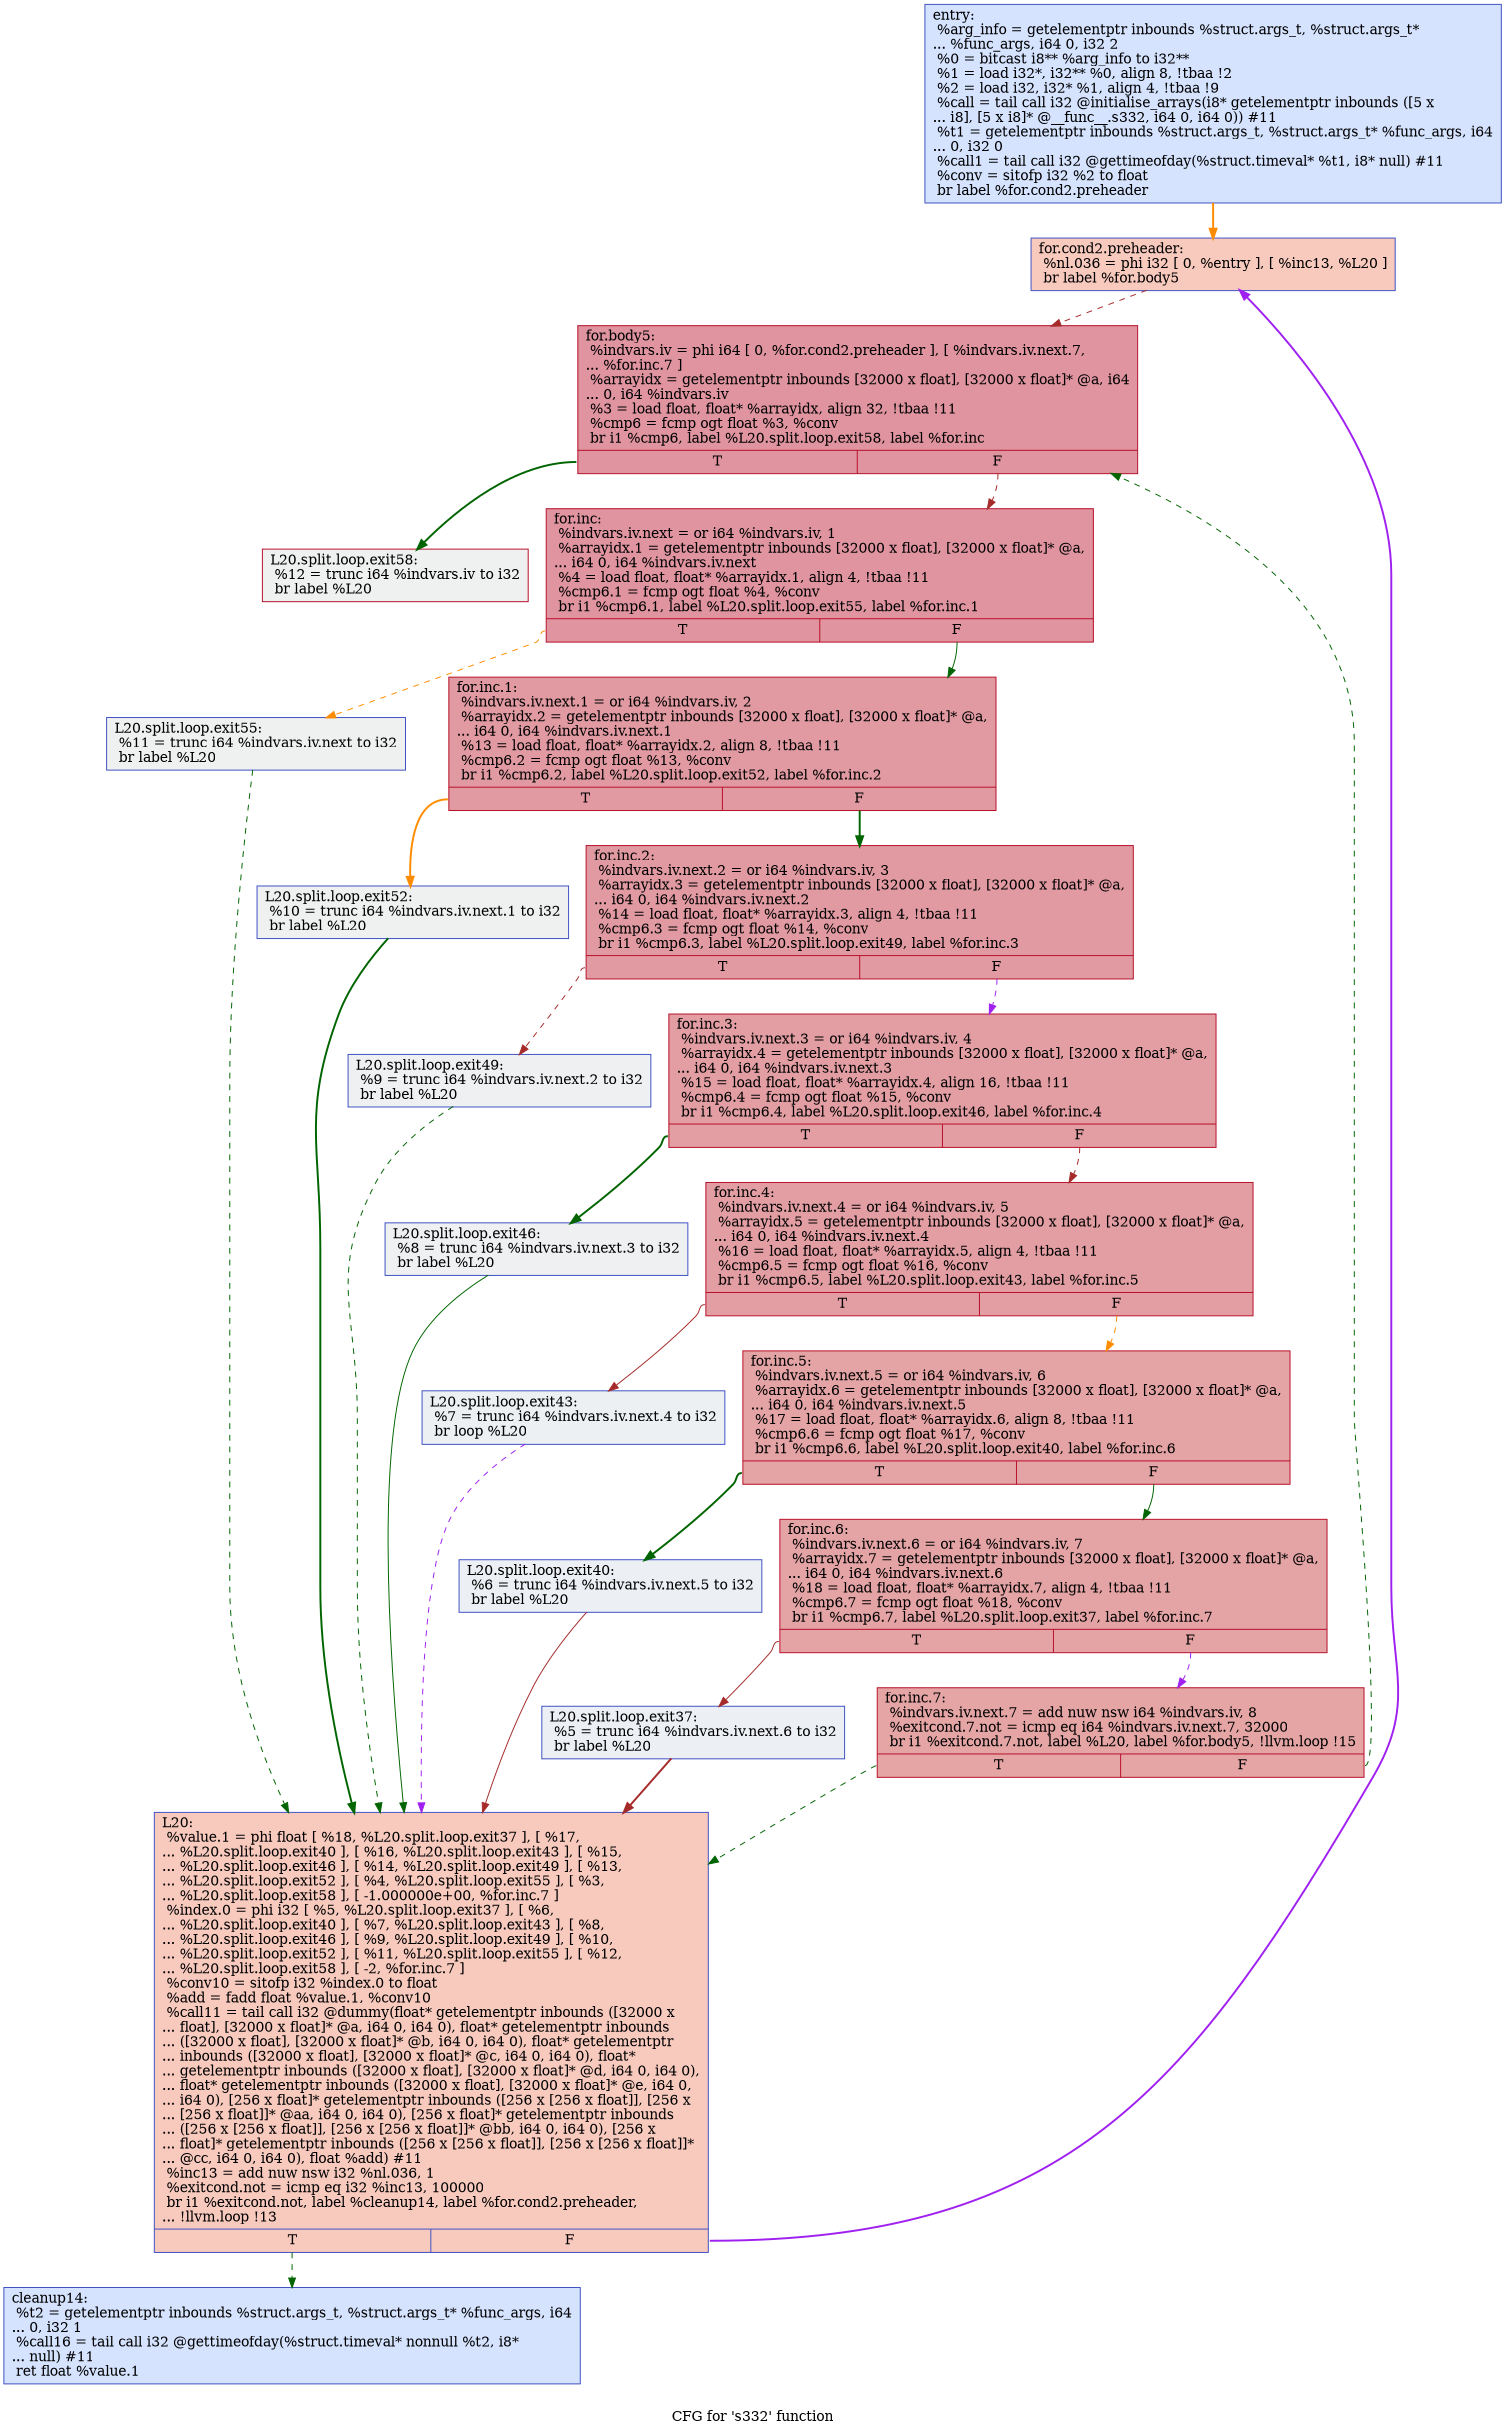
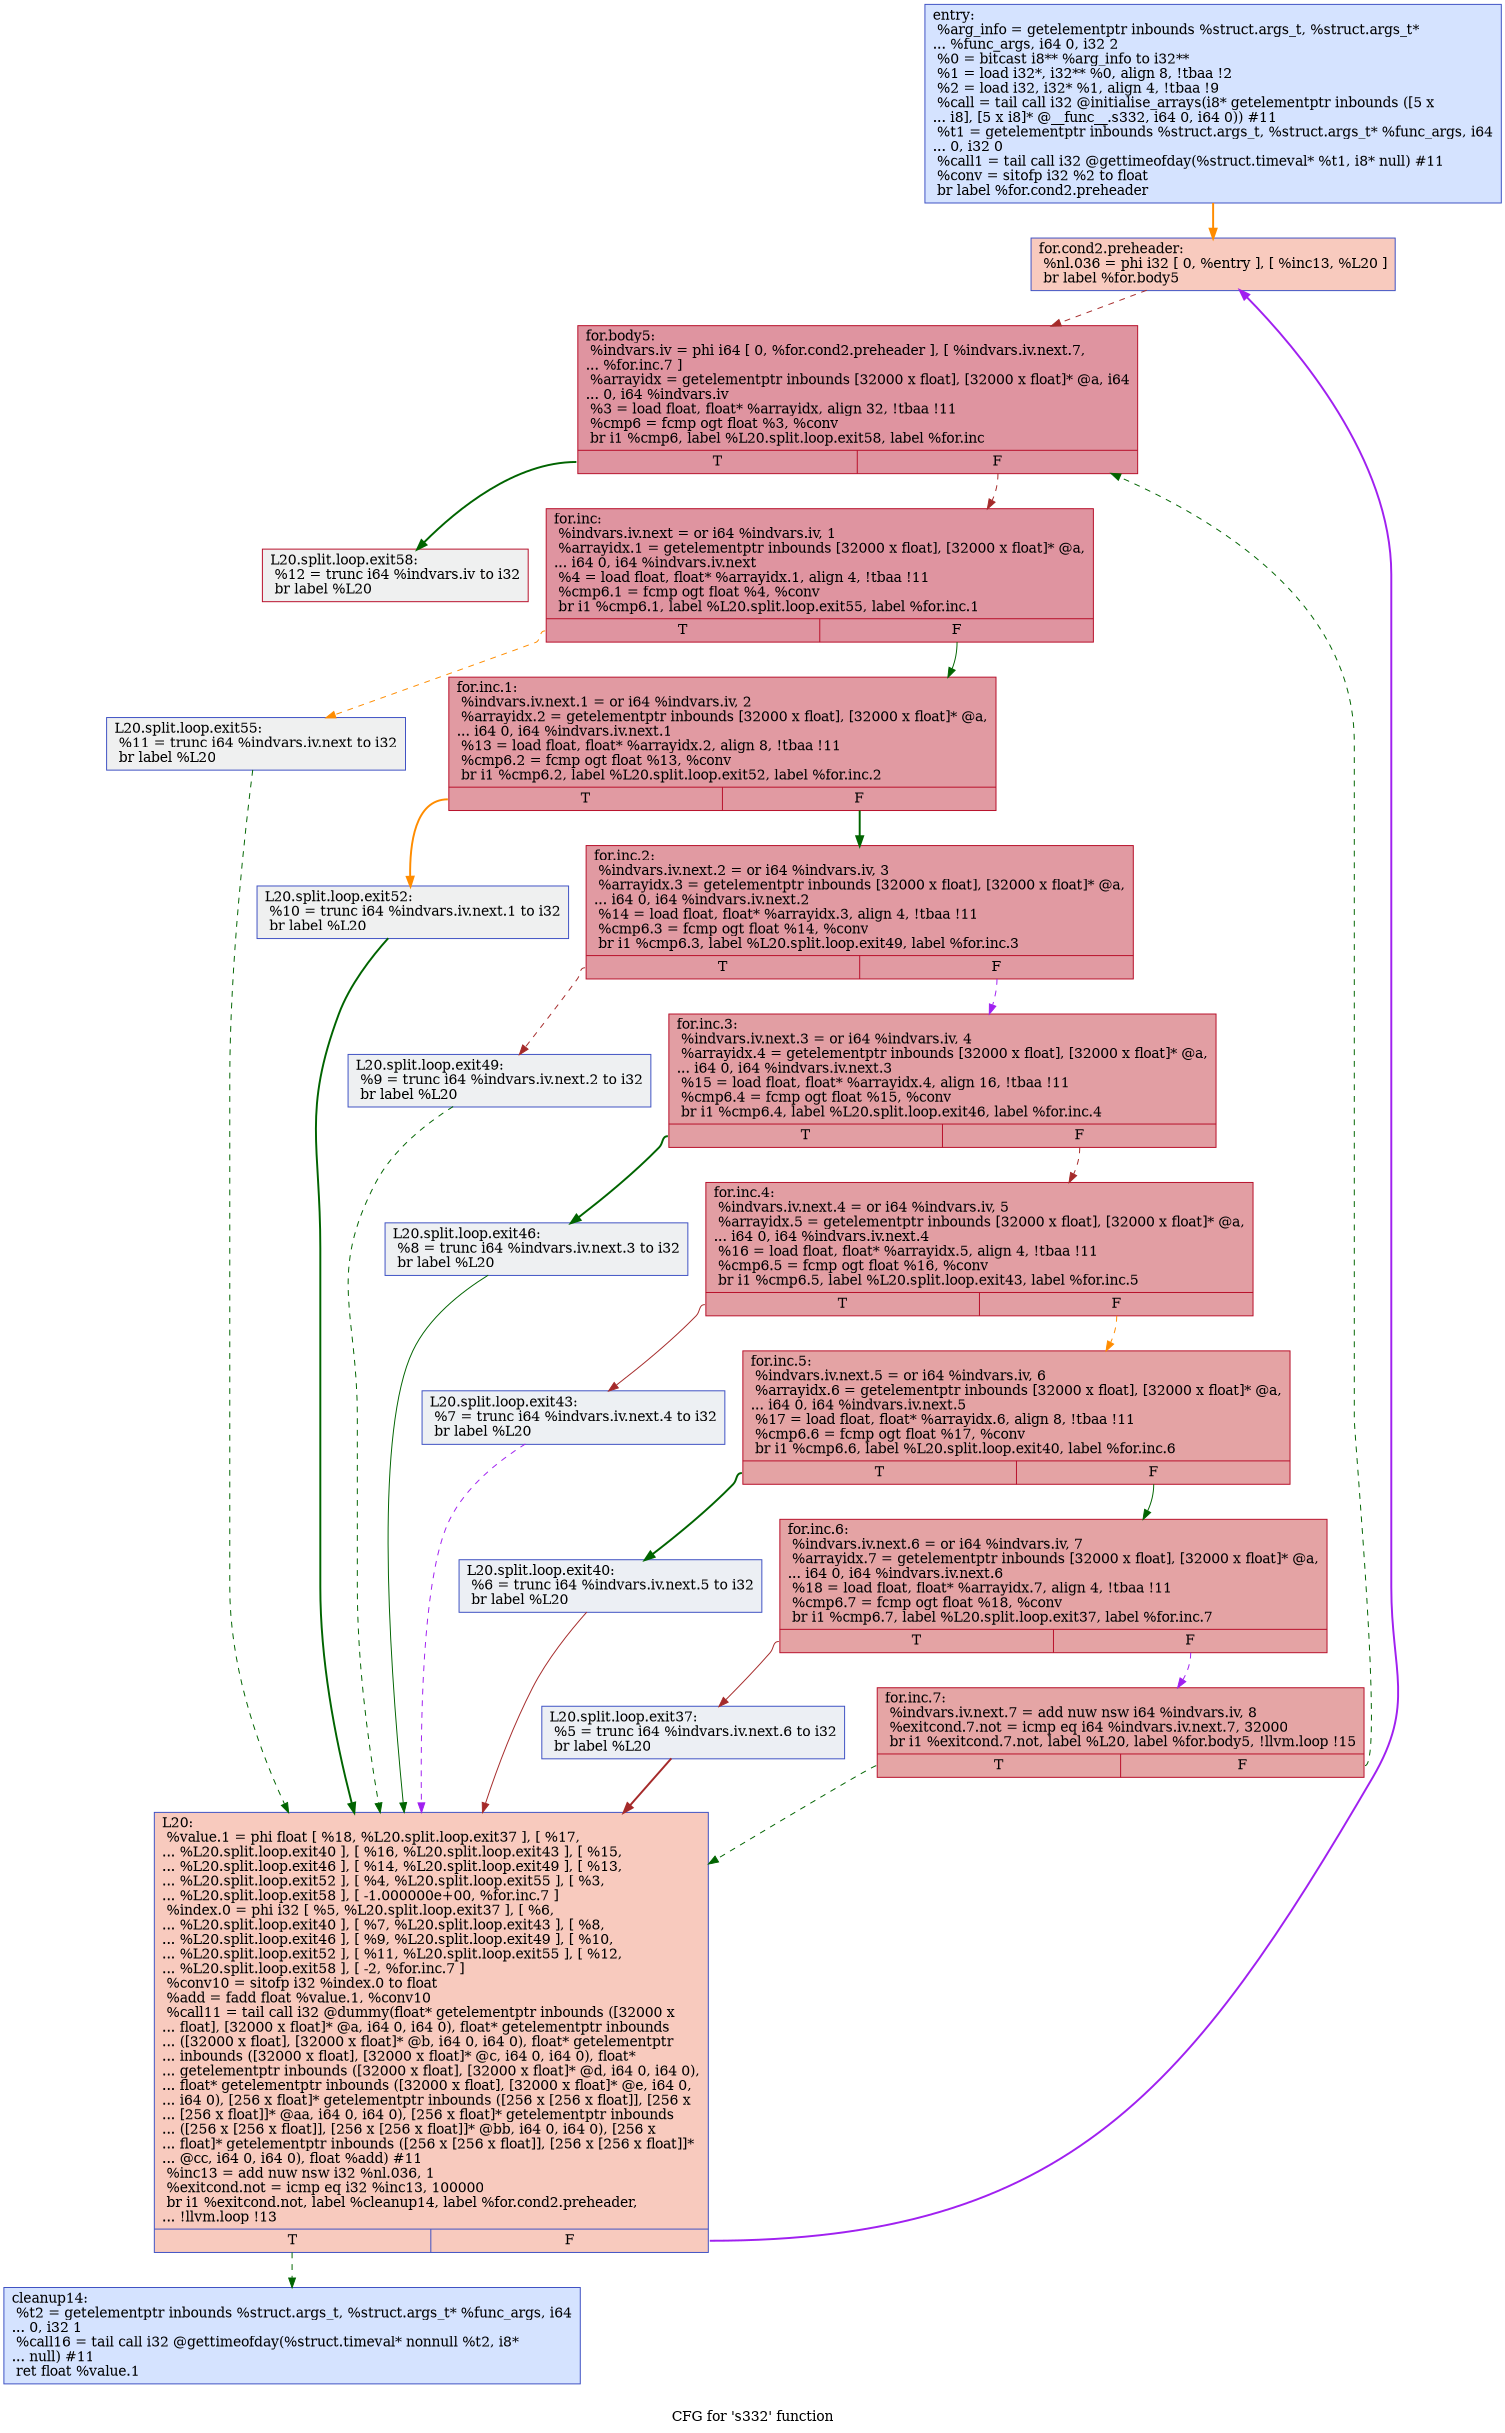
  digraph {
    label="CFG for 's332' function"
    node [color="#3d50c3ff" fillcolor="#dbdcde70" shape=record style=filled]
    edge [color=darkgreen style=dashed tailport=s0]
    n1 [fillcolor="#a1c0ff70" label="{entry:\l  %arg_info = getelementptr inbounds %struct.args_t, %struct.args_t*\l... %func_args, i64 0, i32 2\l  %0 = bitcast i8** %arg_info to i32**\l  %1 = load i32*, i32** %0, align 8, !tbaa !2\l  %2 = load i32, i32* %1, align 4, !tbaa !9\l  %call = tail call i32 @initialise_arrays(i8* getelementptr inbounds ([5 x\l... i8], [5 x i8]* @__func__.s332, i64 0, i64 0)) #11\l  %t1 = getelementptr inbounds %struct.args_t, %struct.args_t* %func_args, i64\l... 0, i32 0\l  %call1 = tail call i32 @gettimeofday(%struct.timeval* %t1, i8* null) #11\l  %conv = sitofp i32 %2 to float\l  br label %for.cond2.preheader\l}"]
    n2 [fillcolor="#ef886b70" label="{for.cond2.preheader:                              \l  %nl.036 = phi i32 [ 0, %entry ], [ %inc13, %L20 ]\l  br label %for.body5\l}"]
    n3 [color="#b70d28ff" fillcolor="#b70d2870" label="{for.body5:                                        \l  %indvars.iv = phi i64 [ 0, %for.cond2.preheader ], [ %indvars.iv.next.7,\l... %for.inc.7 ]\l  %arrayidx = getelementptr inbounds [32000 x float], [32000 x float]* @a, i64\l... 0, i64 %indvars.iv\l  %3 = load float, float* %arrayidx, align 32, !tbaa !11\l  %cmp6 = fcmp ogt float %3, %conv\l  br i1 %cmp6, label %L20.split.loop.exit58, label %for.inc\l|{<s0>T|<s1>F}}"]
    n4 [color="#b70d28ff" label="{L20.split.loop.exit58:                            \l  %12 = trunc i64 %indvars.iv to i32\l  br label %L20\l}"]
    n5 [color="#b70d28ff" fillcolor="#b70d2870" label="{for.inc:                                          \l  %indvars.iv.next = or i64 %indvars.iv, 1\l  %arrayidx.1 = getelementptr inbounds [32000 x float], [32000 x float]* @a,\l... i64 0, i64 %indvars.iv.next\l  %4 = load float, float* %arrayidx.1, align 4, !tbaa !11\l  %cmp6.1 = fcmp ogt float %4, %conv\l  br i1 %cmp6.1, label %L20.split.loop.exit55, label %for.inc.1\l|{<s0>T|<s1>F}}"]
    n6 [label="{L20.split.loop.exit55:                            \l  %11 = trunc i64 %indvars.iv.next to i32\l  br label %L20\l}"]
    n7 [color="#b70d28ff" fillcolor="#bb1b2c70" label="{for.inc.1:                                        \l  %indvars.iv.next.1 = or i64 %indvars.iv, 2\l  %arrayidx.2 = getelementptr inbounds [32000 x float], [32000 x float]* @a,\l... i64 0, i64 %indvars.iv.next.1\l  %13 = load float, float* %arrayidx.2, align 8, !tbaa !11\l  %cmp6.2 = fcmp ogt float %13, %conv\l  br i1 %cmp6.2, label %L20.split.loop.exit52, label %for.inc.2\l|{<s0>T|<s1>F}}"]
    n8 [fillcolor="#ef886b70" label="{L20:                                              \l  %value.1 = phi float [ %18, %L20.split.loop.exit37 ], [ %17,\l... %L20.split.loop.exit40 ], [ %16, %L20.split.loop.exit43 ], [ %15,\l... %L20.split.loop.exit46 ], [ %14, %L20.split.loop.exit49 ], [ %13,\l... %L20.split.loop.exit52 ], [ %4, %L20.split.loop.exit55 ], [ %3,\l... %L20.split.loop.exit58 ], [ -1.000000e+00, %for.inc.7 ]\l  %index.0 = phi i32 [ %5, %L20.split.loop.exit37 ], [ %6,\l... %L20.split.loop.exit40 ], [ %7, %L20.split.loop.exit43 ], [ %8,\l... %L20.split.loop.exit46 ], [ %9, %L20.split.loop.exit49 ], [ %10,\l... %L20.split.loop.exit52 ], [ %11, %L20.split.loop.exit55 ], [ %12,\l... %L20.split.loop.exit58 ], [ -2, %for.inc.7 ]\l  %conv10 = sitofp i32 %index.0 to float\l  %add = fadd float %value.1, %conv10\l  %call11 = tail call i32 @dummy(float* getelementptr inbounds ([32000 x\l... float], [32000 x float]* @a, i64 0, i64 0), float* getelementptr inbounds\l... ([32000 x float], [32000 x float]* @b, i64 0, i64 0), float* getelementptr\l... inbounds ([32000 x float], [32000 x float]* @c, i64 0, i64 0), float*\l... getelementptr inbounds ([32000 x float], [32000 x float]* @d, i64 0, i64 0),\l... float* getelementptr inbounds ([32000 x float], [32000 x float]* @e, i64 0,\l... i64 0), [256 x float]* getelementptr inbounds ([256 x [256 x float]], [256 x\l... [256 x float]]* @aa, i64 0, i64 0), [256 x float]* getelementptr inbounds\l... ([256 x [256 x float]], [256 x [256 x float]]* @bb, i64 0, i64 0), [256 x\l... float]* getelementptr inbounds ([256 x [256 x float]], [256 x [256 x float]]*\l... @cc, i64 0, i64 0), float %add) #11\l  %inc13 = add nuw nsw i32 %nl.036, 1\l  %exitcond.not = icmp eq i32 %inc13, 100000\l  br i1 %exitcond.not, label %cleanup14, label %for.cond2.preheader,\l... !llvm.loop !13\l|{<s0>T|<s1>F}}"]
    n9 [fillcolor="#a1c0ff70" label="{cleanup14:                                        \l  %t2 = getelementptr inbounds %struct.args_t, %struct.args_t* %func_args, i64\l... 0, i32 1\l  %call16 = tail call i32 @gettimeofday(%struct.timeval* nonnull %t2, i8*\l... null) #11\l  ret float %value.1\l}"]
    n10 [label="{L20.split.loop.exit52:                            \l  %10 = trunc i64 %indvars.iv.next.1 to i32\l  br label %L20\l}"]
    n11 [color="#b70d28ff" fillcolor="#bb1b2c70" label="{for.inc.2:                                        \l  %indvars.iv.next.2 = or i64 %indvars.iv, 3\l  %arrayidx.3 = getelementptr inbounds [32000 x float], [32000 x float]* @a,\l... i64 0, i64 %indvars.iv.next.2\l  %14 = load float, float* %arrayidx.3, align 4, !tbaa !11\l  %cmp6.3 = fcmp ogt float %14, %conv\l  br i1 %cmp6.3, label %L20.split.loop.exit49, label %for.inc.3\l|{<s0>T|<s1>F}}"]
    n12 [fillcolor="#d9dce170" label="{L20.split.loop.exit49:                            \l  %9 = trunc i64 %indvars.iv.next.2 to i32\l  br label %L20\l}"]
    n13 [color="#b70d28ff" fillcolor="#be242e70" label="{for.inc.3:                                        \l  %indvars.iv.next.3 = or i64 %indvars.iv, 4\l  %arrayidx.4 = getelementptr inbounds [32000 x float], [32000 x float]* @a,\l... i64 0, i64 %indvars.iv.next.3\l  %15 = load float, float* %arrayidx.4, align 16, !tbaa !11\l  %cmp6.4 = fcmp ogt float %15, %conv\l  br i1 %cmp6.4, label %L20.split.loop.exit46, label %for.inc.4\l|{<s0>T|<s1>F}}"]
    n14 [fillcolor="#d4dbe670" label="{L20.split.loop.exit37:                            \l  %5 = trunc i64 %indvars.iv.next.6 to i32\l  br label %L20\l}"]
    n15 [fillcolor="#d4dbe670" label="{L20.split.loop.exit40:                            \l  %6 = trunc i64 %indvars.iv.next.5 to i32\l  br label %L20\l}"]
-   n16 [fillcolor="#d6dce470" label="{L20.split.loop.exit43:                            \l  %7 = trunc i64 %indvars.iv.next.4 to i32\l  br loop %L20\l}"]
+   n16 [fillcolor="#d6dce470" label="{L20.split.loop.exit43:                            \l  %7 = trunc i64 %indvars.iv.next.4 to i32\l  br label %L20\l}"]
    n17 [fillcolor="#d9dce170" label="{L20.split.loop.exit46:                            \l  %8 = trunc i64 %indvars.iv.next.3 to i32\l  br label %L20\l}"]
    n18 [color="#b70d28ff" fillcolor="#be242e70" label="{for.inc.4:                                        \l  %indvars.iv.next.4 = or i64 %indvars.iv, 5\l  %arrayidx.5 = getelementptr inbounds [32000 x float], [32000 x float]* @a,\l... i64 0, i64 %indvars.iv.next.4\l  %16 = load float, float* %arrayidx.5, align 4, !tbaa !11\l  %cmp6.5 = fcmp ogt float %16, %conv\l  br i1 %cmp6.5, label %L20.split.loop.exit43, label %for.inc.5\l|{<s0>T|<s1>F}}"]
    n19 [color="#b70d28ff" fillcolor="#c32e3170" label="{for.inc.5:                                        \l  %indvars.iv.next.5 = or i64 %indvars.iv, 6\l  %arrayidx.6 = getelementptr inbounds [32000 x float], [32000 x float]* @a,\l... i64 0, i64 %indvars.iv.next.5\l  %17 = load float, float* %arrayidx.6, align 8, !tbaa !11\l  %cmp6.6 = fcmp ogt float %17, %conv\l  br i1 %cmp6.6, label %L20.split.loop.exit40, label %for.inc.6\l|{<s0>T|<s1>F}}"]
    n20 [color="#b70d28ff" fillcolor="#c32e3170" label="{for.inc.6:                                        \l  %indvars.iv.next.6 = or i64 %indvars.iv, 7\l  %arrayidx.7 = getelementptr inbounds [32000 x float], [32000 x float]* @a,\l... i64 0, i64 %indvars.iv.next.6\l  %18 = load float, float* %arrayidx.7, align 4, !tbaa !11\l  %cmp6.7 = fcmp ogt float %18, %conv\l  br i1 %cmp6.7, label %L20.split.loop.exit37, label %for.inc.7\l|{<s0>T|<s1>F}}"]
    n21 [color="#b70d28ff" fillcolor="#c5333470" label="{for.inc.7:                                        \l  %indvars.iv.next.7 = add nuw nsw i64 %indvars.iv, 8\l  %exitcond.7.not = icmp eq i64 %indvars.iv.next.7, 32000\l  br i1 %exitcond.7.not, label %L20, label %for.body5, !llvm.loop !15\l|{<s0>T|<s1>F}}"]
    n1 -> n2 [color=darkorange style=bold tailport=""]
    n2 -> n3 [color=brown tailport=""]
    n3 -> n4 [style=bold]
    n3 -> n5 [color=brown tailport=s1]
    n5 -> n6 [color=darkorange]
    n5 -> n7 [style=solid tailport=s1]
    n6 -> n8 [tailport=""]
    n7 -> n10 [color=darkorange style=bold]
    n7 -> n11 [style=bold tailport=s1]
    n8 -> n2 [color=purple style=bold tailport=s1]
    n8 -> n9
    n10 -> n8 [style=bold tailport=""]
    n11 -> n12 [color=brown]
    n11 -> n13 [color=purple tailport=s1]
    n12 -> n8 [tailport=""]
    n13 -> n17 [style=bold]
    n13 -> n18 [color=brown tailport=s1]
    n14 -> n8 [color=brown style=bold tailport=""]
    n15 -> n8 [color=brown style=solid tailport=""]
    n16 -> n8 [color=purple tailport=""]
    n17 -> n8 [style=solid tailport=""]
    n18 -> n16 [color=brown style=solid]
    n18 -> n19 [color=darkorange tailport=s1]
    n19 -> n15 [style=bold]
    n19 -> n20 [style=solid tailport=s1]
    n20 -> n14 [color=brown style=solid]
    n20 -> n21 [color=purple tailport=s1]
    n21 -> n3 [tailport=s1]
    n21 -> n8
  }
